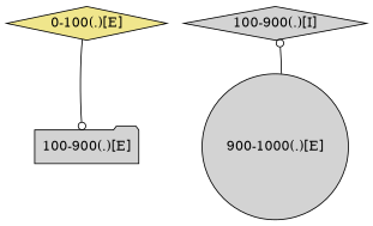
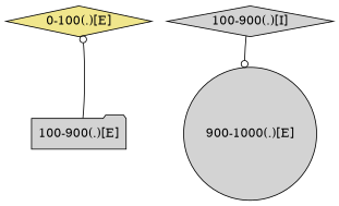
  strict digraph {
    node [fillcolor=lightgrey shape=diamond style=filled]
    edge [arrowhead=odot]
    "0-100(.)[E]" [fillcolor=khaki ids="G1.1.1,G2.1.1"]
    "100-900(.)[E]" [ids="G2.1.1" shape=folder]
    "100-900(.)[I]" [ids="G1.1"]
    "900-1000(.)[E]" [ids="G1.1.2,G2.1.1" shape=circle]
-   "0-100(.)[E]" -> "100-900(.)[E]"
-   "900-1000(.)[E]" -> "100-900(.)[I]"
+   "100-900(.)[E]" -> "0-100(.)[E]"
+   "100-900(.)[I]" -> "900-1000(.)[E]"
  }
